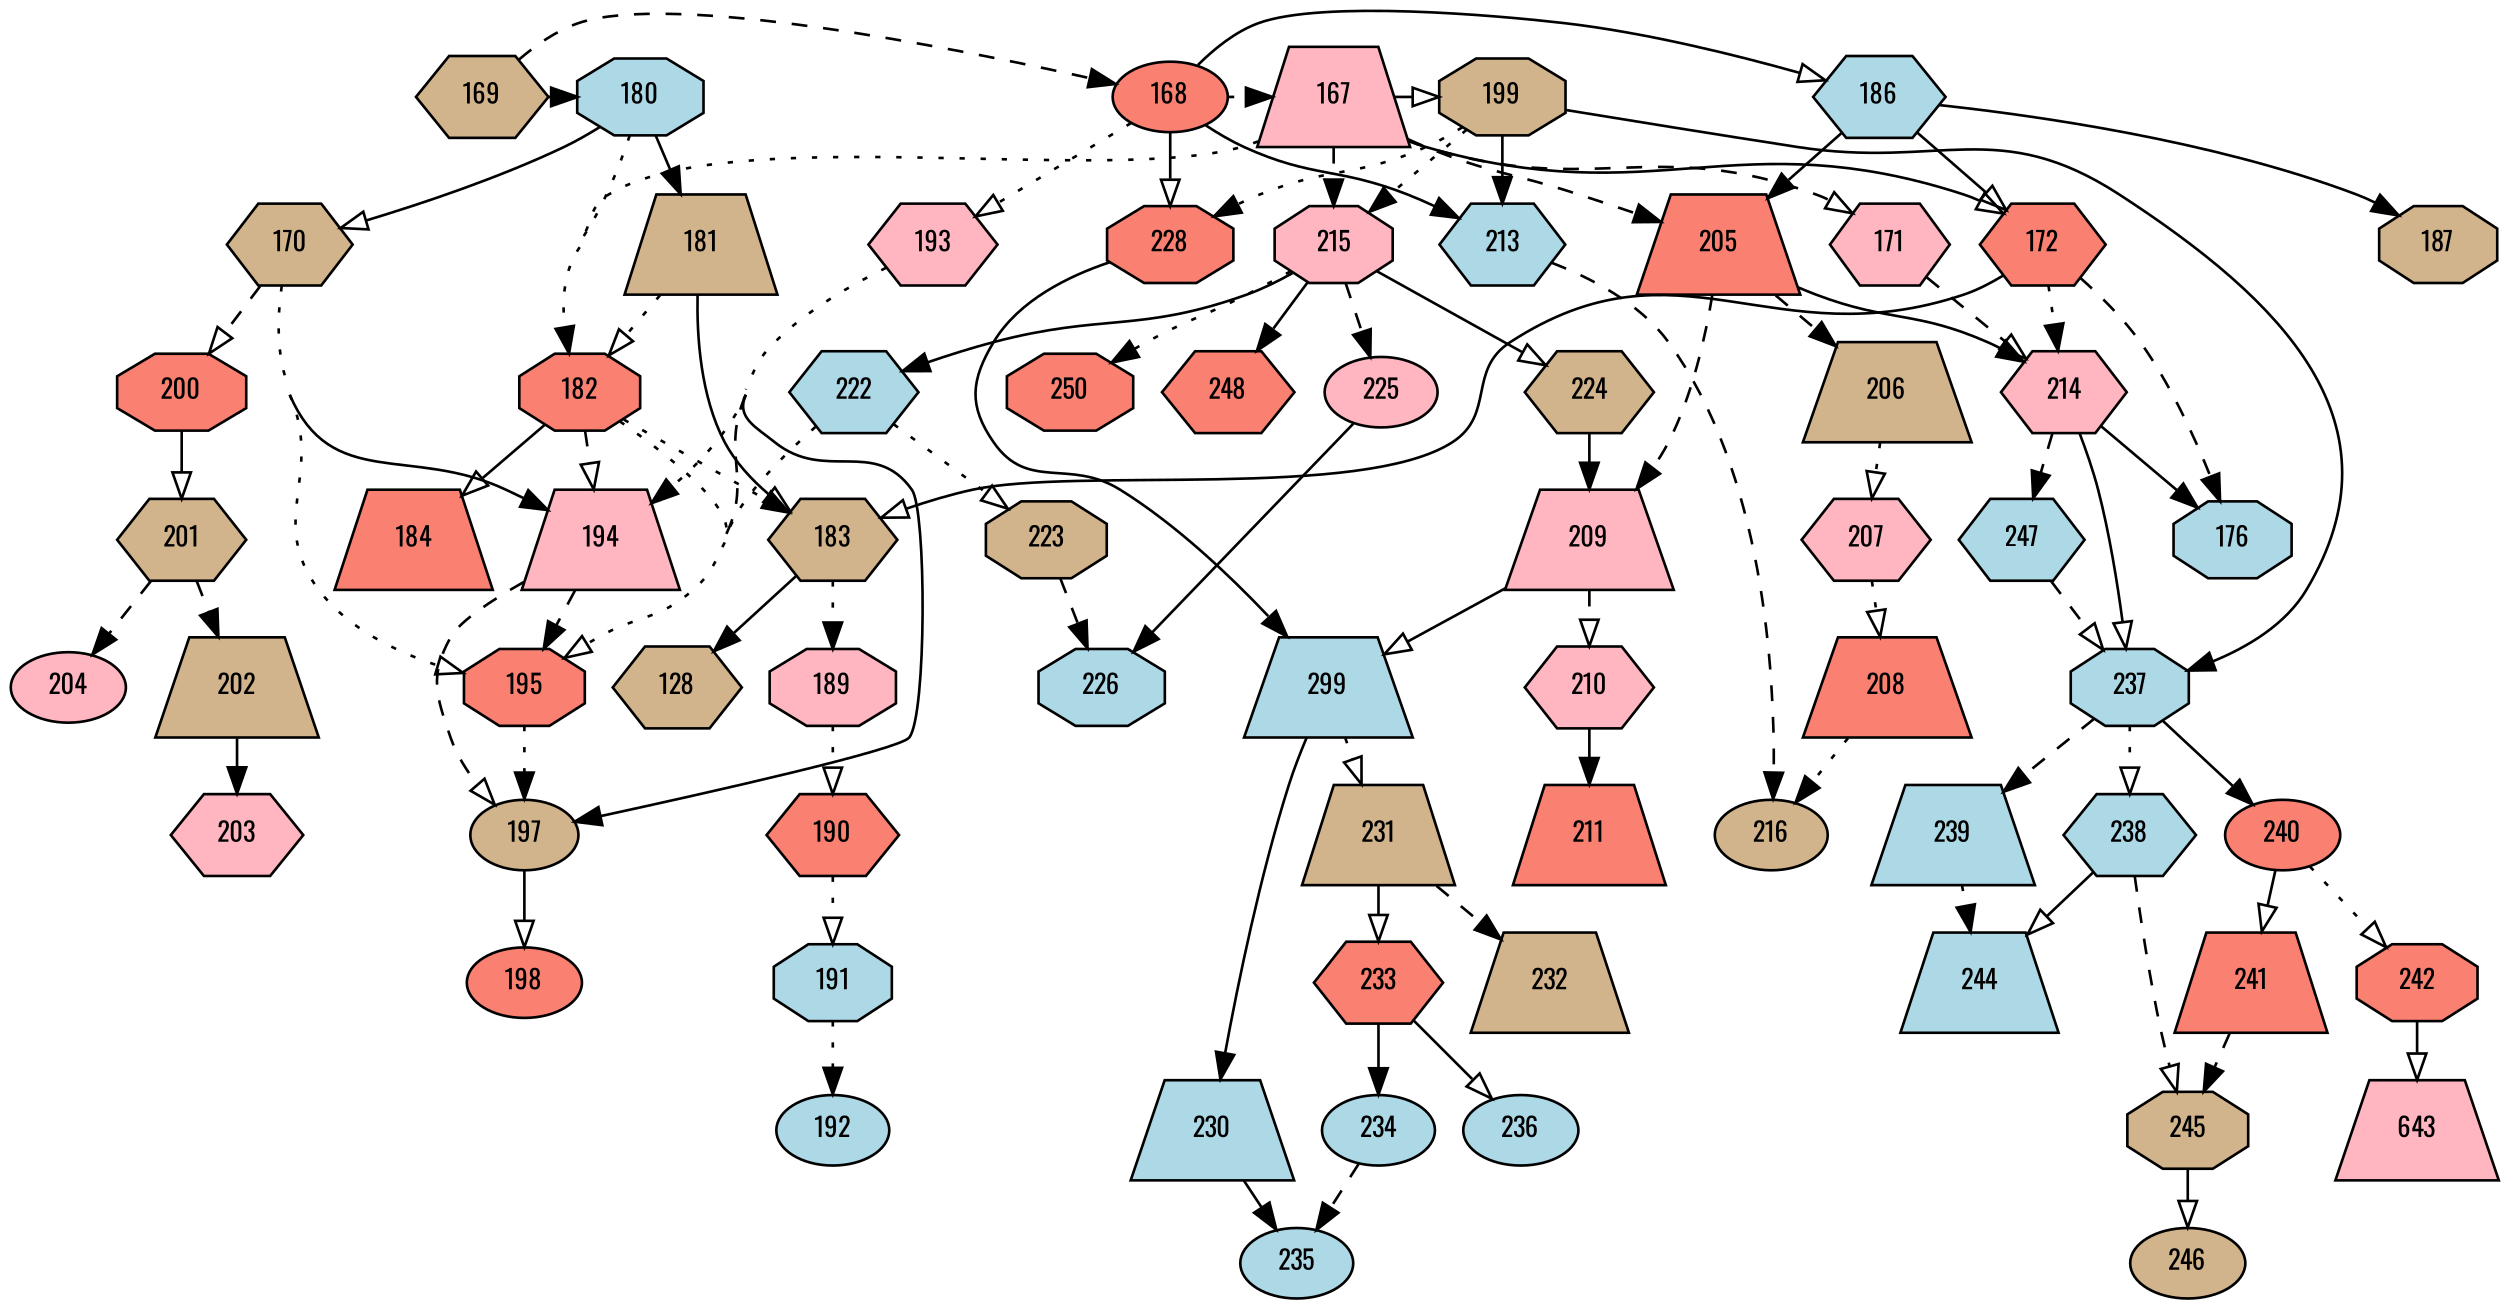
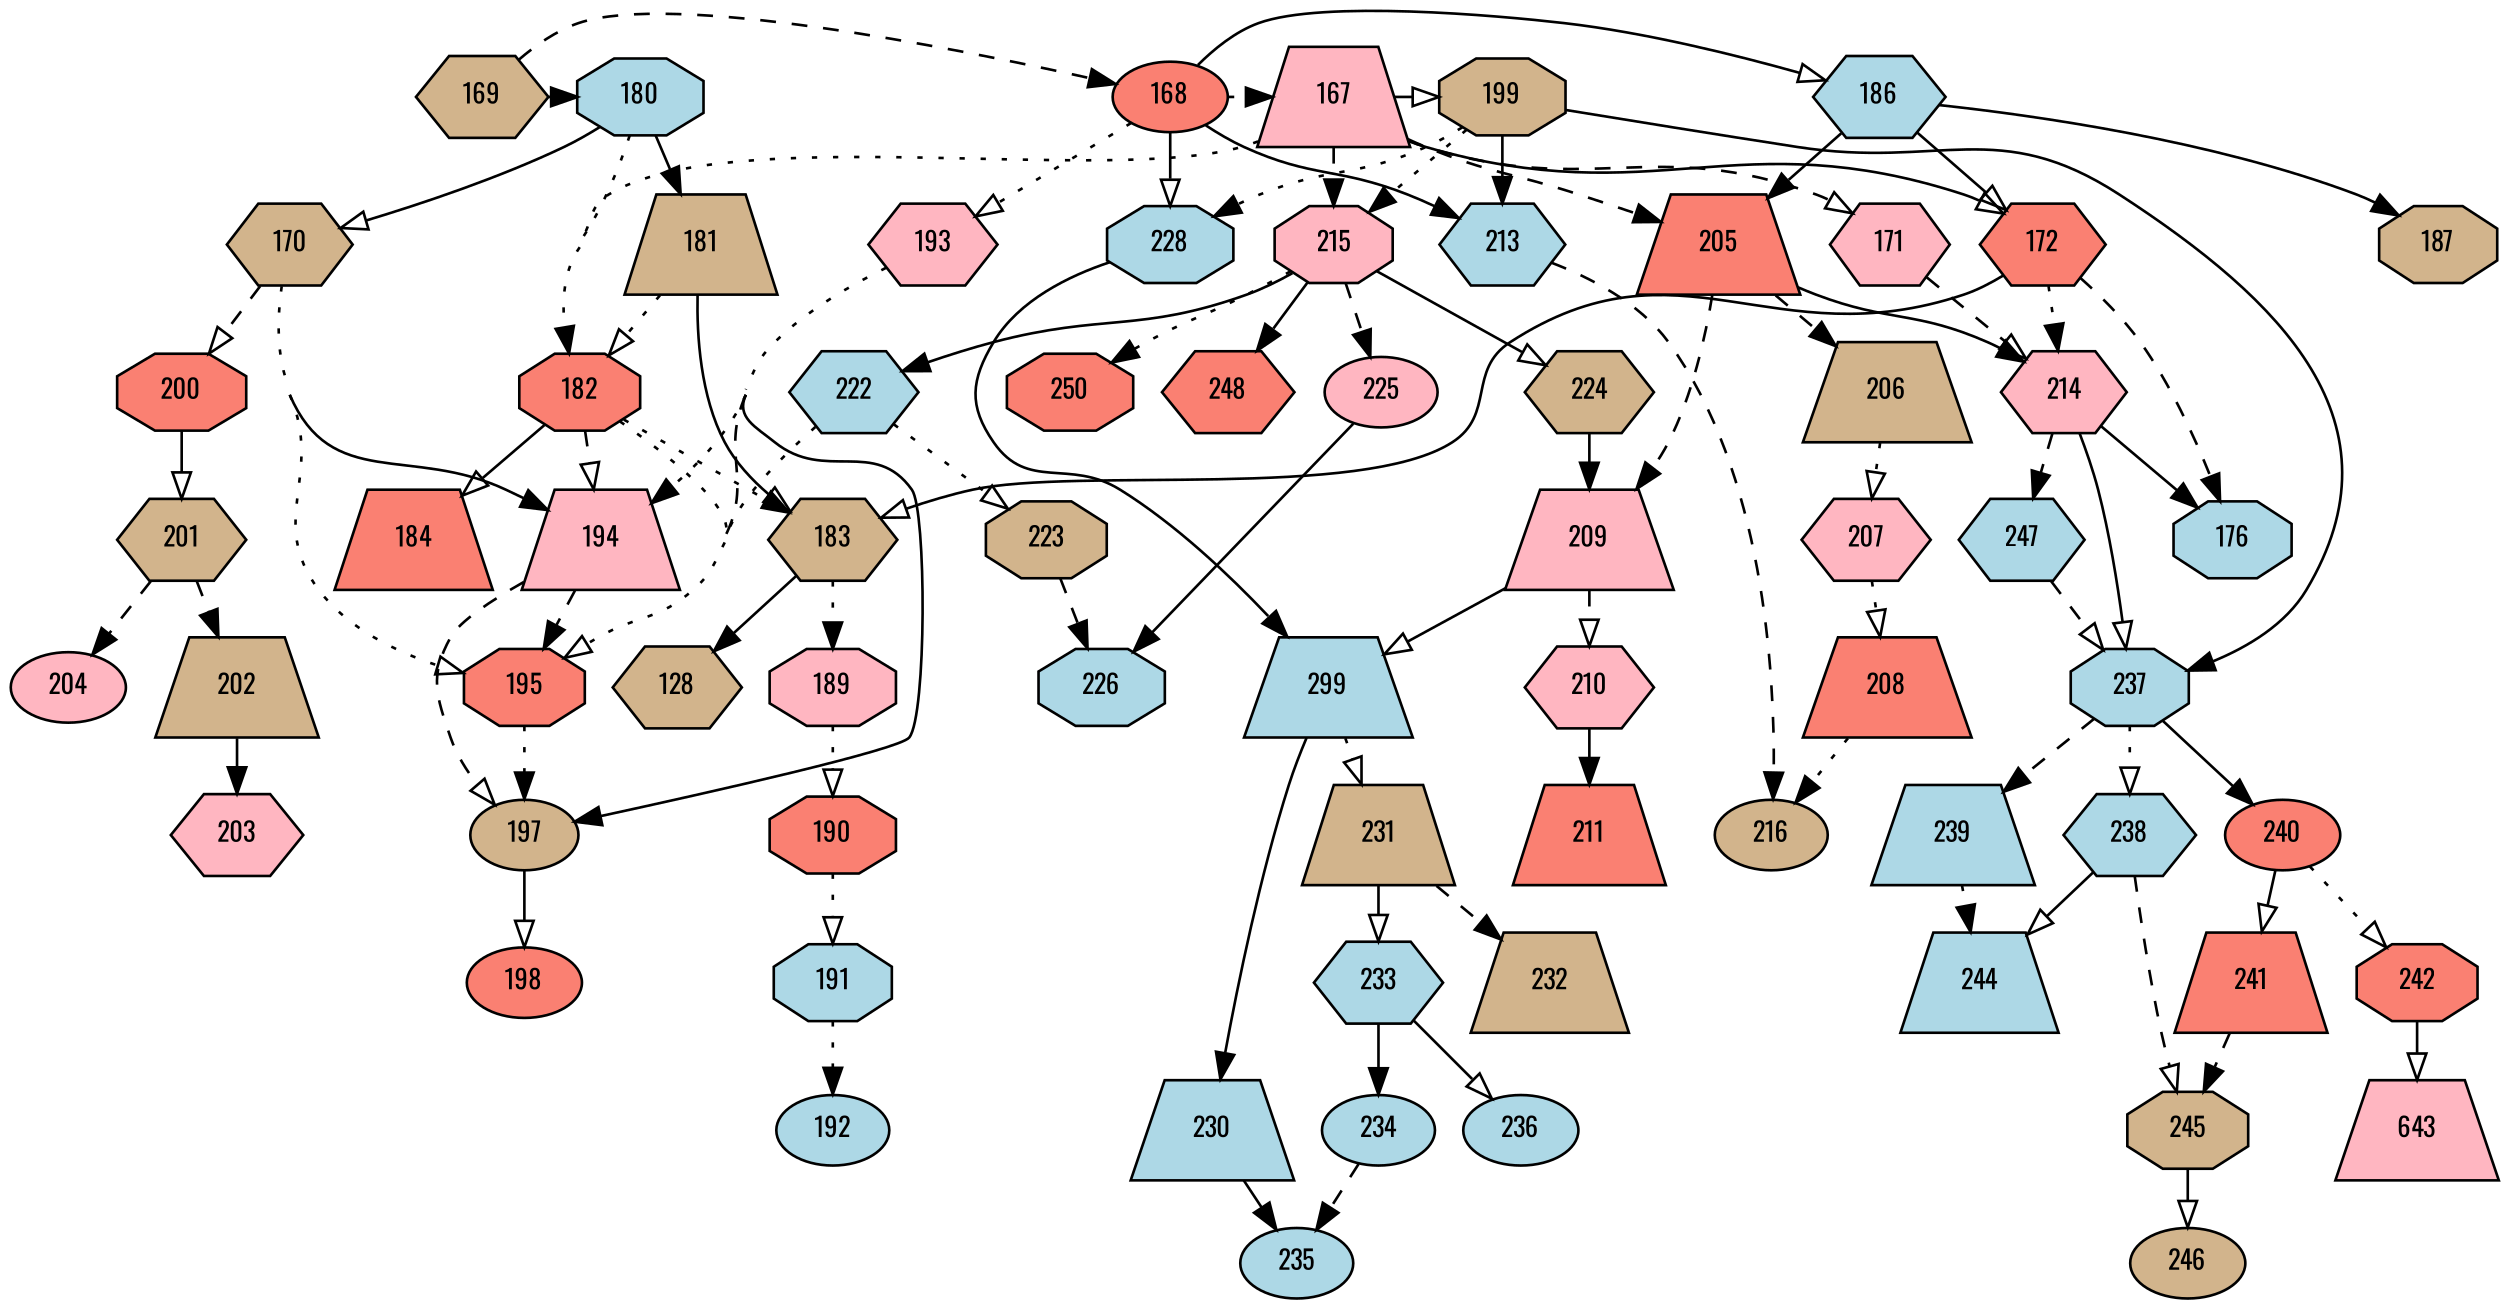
  digraph {
    concentrate=true
    fontname=Oswald
    nodesep=0.15
    ranksep=0.25
    node [fillcolor=tan fontname=Oswald fontsize=10 shape=hexagon style=filled]
    edge [arrowhead=normal fontname=Oswald style=solid]
    169 [height=0.1 width=0.2]
    168 [fillcolor=salmon height=0.1 shape=ellipse width=0.2]
    180 [fillcolor=lightblue height=0.1 shape=octagon width=0.2]
    186 [fillcolor=lightblue height=0.1 width=0.2]
    167 [fillcolor=lightpink height=0.1 shape=trapezium width=0.2]
    199 [height=0.1 shape=octagon width=0.2]
    181 [height=0.1 shape=trapezium width=0.2]
    170 [height=0.1 width=0.2]
    193 [fillcolor=lightpink height=0.1 width=0.2]
-   228 [fillcolor=salmon height=0.1 shape=octagon width=0.2]
+   228 [fillcolor=lightblue height=0.1 shape=octagon width=0.2]
    213 [fillcolor=lightblue height=0.1 width=0.2]
    182 [fillcolor=salmon height=0.1 shape=octagon width=0.2]
    172 [fillcolor=salmon height=0.1 width=0.2]
    205 [fillcolor=salmon height=0.1 shape=trapezium width=0.2]
    187 [height=0.1 shape=octagon width=0.2]
    171 [fillcolor=lightpink height=0.1 width=0.2]
    215 [fillcolor=lightpink height=0.1 shape=octagon width=0.2]
    237 [fillcolor=lightblue height=0.1 shape=octagon width=0.2]
    183 [height=0.1 width=0.2]
    194 [fillcolor=lightpink height=0.1 shape=trapezium width=0.2]
    195 [fillcolor=salmon height=0.1 shape=octagon width=0.2]
    200 [fillcolor=salmon height=0.1 shape=octagon width=0.2]
    197 [height=0.1 shape=ellipse width=0.2]
    n24 [fillcolor=lightblue height=0.1 label=299 shape=trapezium width=0.2]
    216 [height=0.1 shape=ellipse width=0.2]
    184 [fillcolor=salmon height=0.1 shape=trapezium width=0.2]
    176 [fillcolor=lightblue height=0.1 shape=octagon width=0.2]
    214 [fillcolor=lightpink height=0.1 width=0.2]
    209 [fillcolor=lightpink height=0.1 shape=trapezium width=0.2]
    206 [height=0.1 shape=trapezium width=0.2]
    248 [fillcolor=salmon height=0.1 width=0.2]
    222 [fillcolor=lightblue height=0.1 width=0.2]
    224 [height=0.1 width=0.2]
    225 [fillcolor=lightpink height=0.1 shape=ellipse width=0.2]
    250 [fillcolor=salmon height=0.1 shape=octagon width=0.2]
    240 [fillcolor=salmon height=0.1 shape=ellipse width=0.2]
    238 [fillcolor=lightblue height=0.1 width=0.2]
    239 [fillcolor=lightblue height=0.1 shape=trapezium width=0.2]
    189 [fillcolor=lightpink height=0.1 shape=octagon width=0.2]
    n40 [height=0.1 label=128 width=0.2]
    247 [fillcolor=lightblue height=0.1 width=0.2]
    201 [height=0.1 width=0.2]
    198 [fillcolor=salmon height=0.1 shape=ellipse width=0.2]
    230 [fillcolor=lightblue height=0.1 shape=trapezium width=0.2]
    231 [height=0.1 shape=trapezium width=0.2]
    210 [fillcolor=lightpink height=0.1 width=0.2]
    207 [fillcolor=lightpink height=0.1 width=0.2]
-   190 [fillcolor=salmon height=0.1 width=0.2]
+   190 [fillcolor=salmon height=0.1 shape=octagon width=0.2]
    211 [fillcolor=salmon height=0.1 shape=trapezium width=0.2]
    208 [fillcolor=salmon height=0.1 shape=trapezium width=0.2]
    204 [fillcolor=lightpink height=0.1 shape=ellipse width=0.2]
    202 [height=0.1 shape=trapezium width=0.2]
    191 [fillcolor=lightblue height=0.1 shape=octagon width=0.2]
    241 [fillcolor=salmon height=0.1 shape=trapezium width=0.2]
    242 [fillcolor=salmon height=0.1 shape=octagon width=0.2]
    245 [height=0.1 shape=octagon width=0.2]
    244 [fillcolor=lightblue height=0.1 shape=trapezium width=0.2]
    235 [fillcolor=lightblue height=0.1 shape=ellipse width=0.2]
    232 [height=0.1 shape=trapezium width=0.2]
-   233 [fillcolor=salmon height=0.1 width=0.2]
+   233 [fillcolor=lightblue height=0.1 width=0.2]
    223 [height=0.1 shape=octagon width=0.2]
    226 [fillcolor=lightblue height=0.1 shape=octagon width=0.2]
    203 [fillcolor=lightpink height=0.1 width=0.2]
    192 [fillcolor=lightblue height=0.1 shape=ellipse width=0.2]
    n65 [fillcolor=lightpink height=0.1 label=643 shape=trapezium width=0.2]
    246 [height=0.1 shape=ellipse width=0.2]
    234 [fillcolor=lightblue height=0.1 shape=ellipse width=0.2]
    236 [fillcolor=lightblue height=0.1 shape=ellipse width=0.2]
    subgraph sub_1 {
      rank=source
      169
      168
      180
      186
      167
      199
    }
    subgraph sub_2 {
      rank=same
      181
      170
      193
    }
    169 -> 168 [style=dashed]
    169 -> 180
    168 -> 186 [arrowhead=onormal]
    168 -> 167 [style=dotted]
    168 -> 193 [arrowhead=onormal style=dotted]
    168 -> 228 [arrowhead=onormal]
    168 -> 213
    180 -> 181
    180 -> 170 [arrowhead=onormal]
    180 -> 182 [style=dotted]
    186 -> 172 [arrowhead=onormal]
    186 -> 205
    186 -> 187
    167 -> 199 [arrowhead=onormal]
    167 -> 182 [arrowhead=onormal style=dotted]
    167 -> 172 [arrowhead=onormal]
    167 -> 205 [style=dashed]
    167 -> 171 [arrowhead=onormal style=dashed]
    167 -> 215 [style=dashed]
    199 -> 228 [style=dotted]
    199 -> 213
    199 -> 215 [style=dotted]
    199 -> 237
    181 -> 182 [arrowhead=onormal style=dotted]
    181 -> 183 [arrowhead=onormal]
    170 -> 194
    170 -> 195 [arrowhead=onormal style=dotted]
    170 -> 200 [arrowhead=onormal style=dashed]
    193 -> 194 [style=dotted]
    193 -> 195 [style=dashed]
    193 -> 197
    228 -> n24
    213 -> 216 [style=dashed]
    182 -> 183 [style=dotted]
    182 -> 194 [arrowhead=onormal style=dashed]
    182 -> 195 [arrowhead=onormal style=dotted]
    182 -> 184 [arrowhead=onormal]
    172 -> 183 [arrowhead=onormal]
    172 -> 176 [style=dashed]
    172 -> 214 [style=dotted]
    205 -> 214
    205 -> 209 [style=dashed]
    205 -> 206 [style=dashed]
    171 -> 214 [arrowhead=onormal style=dashed]
    215 -> 248
    215 -> 222
    215 -> 224 [arrowhead=onormal]
    215 -> 225 [style=dashed]
    215 -> 250 [style=dotted]
    237 -> 240
    237 -> 238 [arrowhead=onormal style=dotted]
    237 -> 239 [style=dashed]
    183 -> 189 [style=dotted]
    183 -> n40
    194 -> 195 [style=dashed]
    194 -> 197 [arrowhead=onormal style=dashed]
    195 -> 197 [style=dotted]
    200 -> 201 [arrowhead=onormal]
    197 -> 198 [arrowhead=onormal]
    n24 -> 230
    n24 -> 231 [arrowhead=onormal style=dotted]
    214 -> 237 [arrowhead=onormal]
    214 -> 176
    214 -> 247 [style=dashed]
    209 -> n24 [arrowhead=onormal]
    209 -> 210 [arrowhead=onormal style=dashed]
    206 -> 207 [arrowhead=onormal style=dotted]
    222 -> 195 [arrowhead=onormal style=dotted]
    222 -> 223 [arrowhead=onormal style=dotted]
    224 -> 209
    225 -> 226
    240 -> 241 [arrowhead=onormal]
    240 -> 242 [arrowhead=onormal style=dotted]
    238 -> 245 [arrowhead=onormal style=dashed]
    238 -> 244 [arrowhead=onormal]
    239 -> 244 [style=dotted]
    189 -> 190 [arrowhead=onormal style=dotted]
    247 -> 237 [arrowhead=onormal style=dashed]
    201 -> 204 [style=dashed]
    201 -> 202 [style=dashed]
    230 -> 235
    231 -> 232 [style=dashed]
    231 -> 233 [arrowhead=onormal]
    210 -> 211
    207 -> 208 [arrowhead=onormal style=dotted]
    190 -> 191 [arrowhead=onormal style=dotted]
    208 -> 216 [style=dotted]
    202 -> 203
    191 -> 192 [style=dotted]
    241 -> 245 [style=dashed]
    242 -> n65 [arrowhead=onormal]
    245 -> 246 [arrowhead=onormal]
    233 -> 234
    233 -> 236 [arrowhead=onormal]
    223 -> 226 [style=dashed]
    234 -> 235 [style=dashed]
  }
